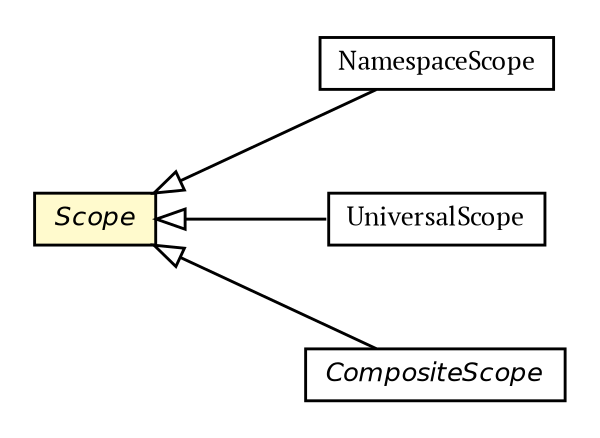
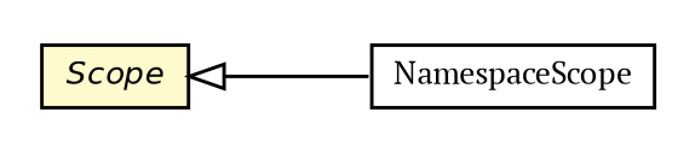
  digraph {
    fontname="PT Serif"
    nodesep=0.25
    rankdir=LR
    ranksep=0.5
    node [fontcolor=black fontname="PT Serif" fontsize=9.0 shape=plaintext]
    edge [arrowtail=empty dir=back fontname="PT Serif" fontsize=10 headport=p labelfontname=Helvetica labelfontsize=10 tailport=p]
    n1 [label=<<table title="chameleon.core.namespace.NamespaceScope" border="0" cellborder="1" cellspacing="0" cellpadding="2" port="p" href="../namespace/NamespaceScope.html"> 		<tr><td><table border="0" cellspacing="0" cellpadding="1"> <tr><td align="center" balign="center"> NamespaceScope </td></tr> 		</table></td></tr> 		</table>>]
-   n2 [label=<<table title="chameleon.core.scope.UniversalScope" border="0" cellborder="1" cellspacing="0" cellpadding="2" port="p" href="./UniversalScope.html"> 		<tr><td><table border="0" cellspacing="0" cellpadding="1"> <tr><td align="center" balign="center"> UniversalScope </td></tr> 		</table></td></tr> 		</table>>]
    n3 [label=<<table title="chameleon.core.scope.Scope" border="0" cellborder="1" cellspacing="0" cellpadding="2" port="p" bgcolor="lemonChiffon" href="./Scope.html"> 		<tr><td><table border="0" cellspacing="0" cellpadding="1"> <tr><td align="center" balign="center"><font face="Helvetica-Oblique"> Scope </font></td></tr> 		</table></td></tr> 		</table>>]
-   n4 [label=<<table title="chameleon.core.scope.CompositeScope" border="0" cellborder="1" cellspacing="0" cellpadding="2" port="p" href="./CompositeScope.html"> 		<tr><td><table border="0" cellspacing="0" cellpadding="1"> <tr><td align="center" balign="center"><font face="Helvetica-Oblique"> CompositeScope </font></td></tr> 		</table></td></tr> 		</table>>]
    n3 -> n1
-   n3 -> n2
-   n3 -> n4
  }
